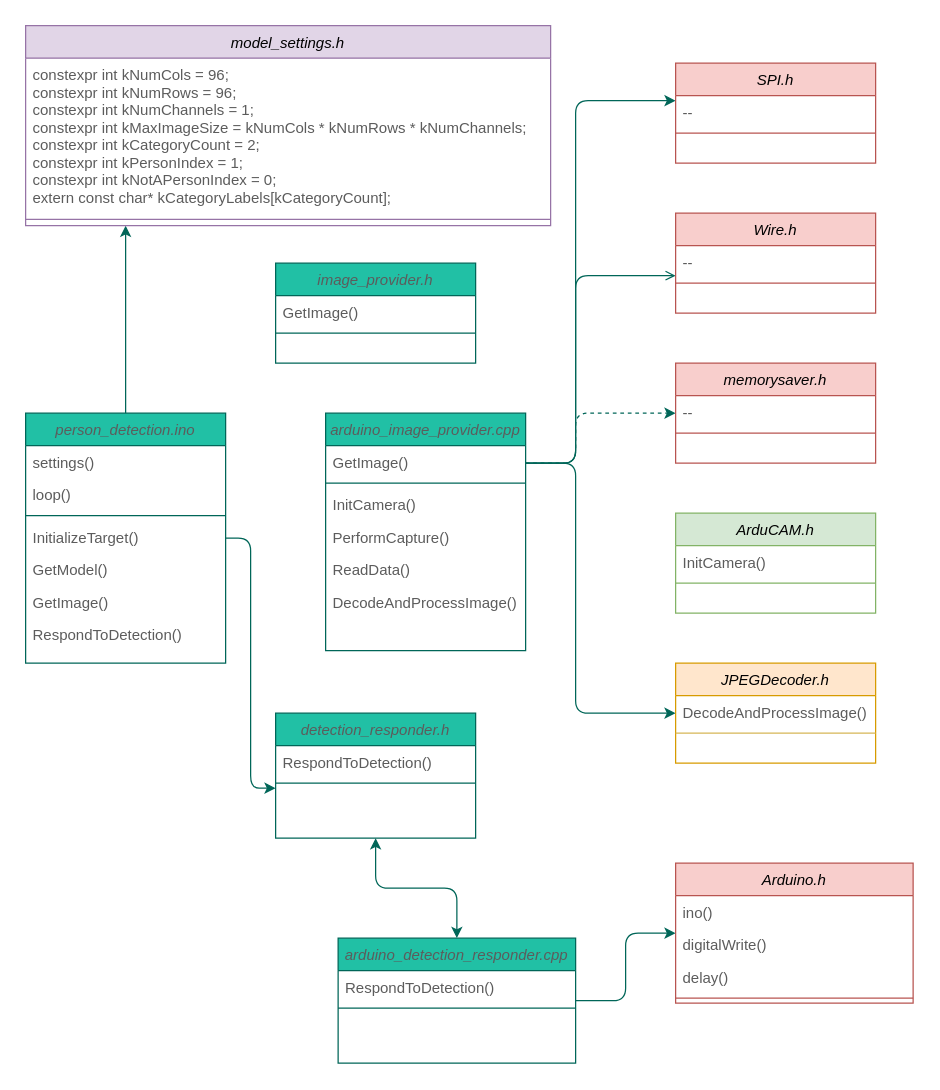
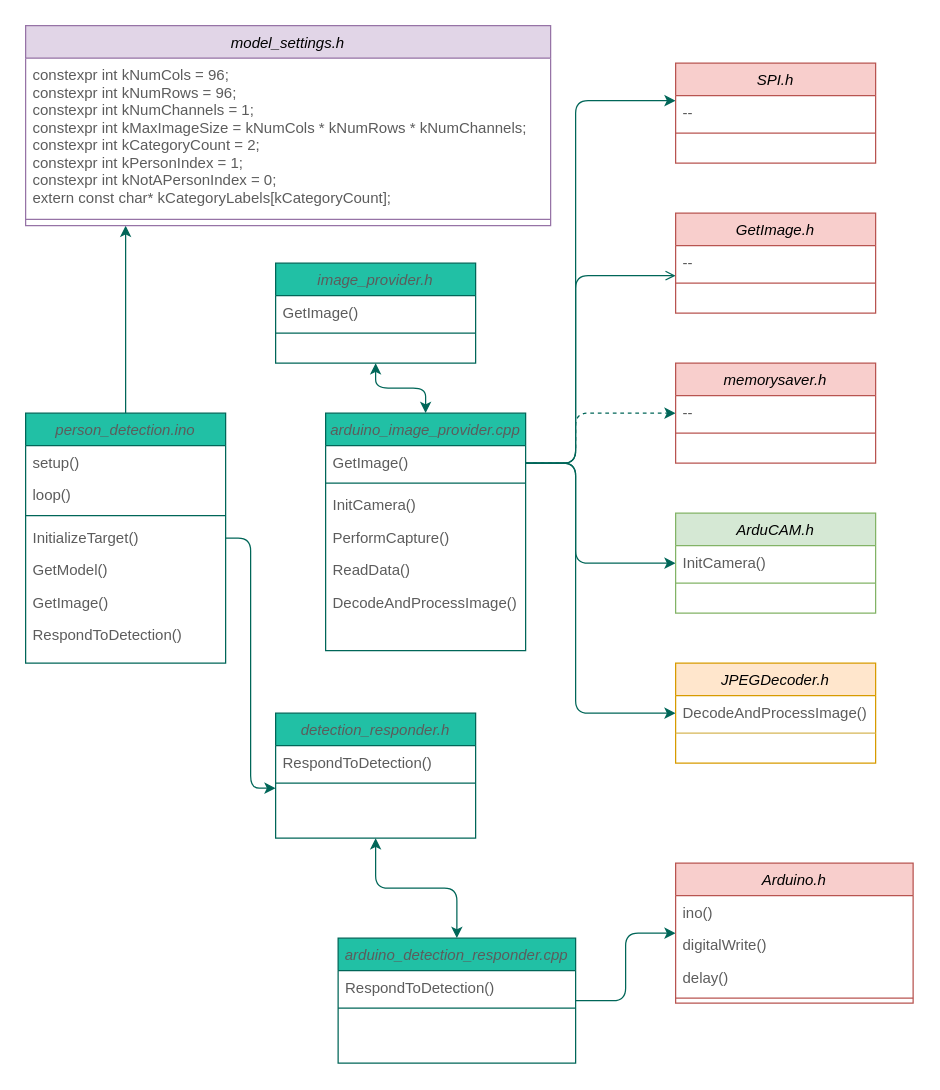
  <mxCell id="0" />
  <mxCell id="1" parent="0" />
  <mxCell id="2" value="" style="edgeStyle=orthogonalEdgeStyle;curved=0;rounded=1;sketch=0;orthogonalLoop=1;jettySize=auto;html=1;fontColor=#5C5C5C;startArrow=none;startFill=0;strokeColor=#006658;fillColor=#21C0A5;" parent="1" source="4" target="44" edge="1"><mxGeometry relative="1" as="geometry"><Array as="points"><mxPoint x="200" y="430" /><mxPoint x="200" y="630" /></Array></mxGeometry></mxCell>
  <mxCell id="3" value="" style="edgeStyle=orthogonalEdgeStyle;rounded=1;orthogonalLoop=1;jettySize=auto;html=1;sketch=0;shadow=0;strokeColor=#006658;" edge="1" parent="1" source="4" target="56"><mxGeometry relative="1" as="geometry"><Array as="points"><mxPoint x="100" y="70" /></Array></mxGeometry></mxCell>
  <mxCell id="4" value="person_detection.ino&#10;" style="swimlane;fontStyle=2;align=center;verticalAlign=top;childLayout=stackLayout;horizontal=1;startSize=26;horizontalStack=0;resizeParent=1;resizeLast=0;collapsible=1;marginBottom=0;rounded=0;shadow=0;strokeWidth=1;fillColor=#21C0A5;strokeColor=#006658;fontColor=#5C5C5C;direction=east;" parent="1" vertex="1"><mxGeometry x="20" y="330" width="160" height="200" as="geometry"><mxRectangle x="230" y="140" width="160" height="26" as="alternateBounds" /></mxGeometry></mxCell>
- <mxCell id="5" value="settings()" style="text;align=left;verticalAlign=top;spacingLeft=4;spacingRight=4;overflow=hidden;rotatable=0;points=[[0,0.5],[1,0.5]];portConstraint=eastwest;fontColor=#5C5C5C;" parent="4" vertex="1"><mxGeometry y="26" width="160" height="26" as="geometry" /></mxCell>
+ <mxCell id="5" value="setup()" style="text;align=left;verticalAlign=top;spacingLeft=4;spacingRight=4;overflow=hidden;rotatable=0;points=[[0,0.5],[1,0.5]];portConstraint=eastwest;fontColor=#5C5C5C;" parent="4" vertex="1"><mxGeometry y="26" width="160" height="26" as="geometry" /></mxCell>
  <mxCell id="6" value="loop()" style="text;align=left;verticalAlign=top;spacingLeft=4;spacingRight=4;overflow=hidden;rotatable=0;points=[[0,0.5],[1,0.5]];portConstraint=eastwest;rounded=0;shadow=0;html=0;fontColor=#5C5C5C;" parent="4" vertex="1"><mxGeometry y="52" width="160" height="26" as="geometry" /></mxCell>
  <mxCell id="7" value="" style="line;html=1;strokeWidth=1;align=left;verticalAlign=middle;spacingTop=-1;spacingLeft=3;spacingRight=3;rotatable=0;labelPosition=right;points=[];portConstraint=eastwest;fillColor=#21C0A5;strokeColor=#006658;fontColor=#5C5C5C;" parent="4" vertex="1"><mxGeometry y="78" width="160" height="8" as="geometry" /></mxCell>
  <mxCell id="8" value="InitializeTarget()" style="text;align=left;verticalAlign=top;spacingLeft=4;spacingRight=4;overflow=hidden;rotatable=0;points=[[0,0.5],[1,0.5]];portConstraint=eastwest;fontColor=#5C5C5C;" parent="4" vertex="1"><mxGeometry y="86" width="160" height="26" as="geometry" /></mxCell>
  <mxCell id="9" value="GetModel()" style="text;strokeColor=none;fillColor=none;align=left;verticalAlign=top;spacingLeft=4;spacingRight=4;overflow=hidden;rotatable=0;points=[[0,0.5],[1,0.5]];portConstraint=eastwest;fontColor=#5C5C5C;" parent="4" vertex="1"><mxGeometry y="112" width="160" height="26" as="geometry" /></mxCell>
  <mxCell id="10" value="GetImage()" style="text;strokeColor=none;fillColor=none;align=left;verticalAlign=top;spacingLeft=4;spacingRight=4;overflow=hidden;rotatable=0;points=[[0,0.5],[1,0.5]];portConstraint=eastwest;fontColor=#5C5C5C;" parent="4" vertex="1"><mxGeometry y="138" width="160" height="26" as="geometry" /></mxCell>
  <mxCell id="11" value="RespondToDetection()" style="text;strokeColor=none;fillColor=none;align=left;verticalAlign=top;spacingLeft=4;spacingRight=4;overflow=hidden;rotatable=0;points=[[0,0.5],[1,0.5]];portConstraint=eastwest;rounded=0;sketch=0;fontColor=#5C5C5C;" parent="4" vertex="1"><mxGeometry y="164" width="160" height="26" as="geometry" /></mxCell>
+ <mxCell id="12" value="" style="edgeStyle=orthogonalEdgeStyle;curved=0;rounded=1;sketch=0;orthogonalLoop=1;jettySize=auto;html=1;fontColor=#5C5C5C;strokeColor=#006658;fillColor=#21C0A5;startArrow=classic;startFill=1;" parent="1" source="13" target="21" edge="1"><mxGeometry relative="1" as="geometry" /></mxCell>
  <mxCell id="13" value="image_provider.h" style="swimlane;fontStyle=2;align=center;verticalAlign=top;childLayout=stackLayout;horizontal=1;startSize=26;horizontalStack=0;resizeParent=1;resizeLast=0;collapsible=1;marginBottom=0;rounded=0;shadow=0;strokeWidth=1;fillColor=#21C0A5;strokeColor=#006658;fontColor=#5C5C5C;direction=east;" parent="1" vertex="1"><mxGeometry x="220" y="210" width="160" height="80" as="geometry"><mxRectangle x="230" y="140" width="160" height="26" as="alternateBounds" /></mxGeometry></mxCell>
  <mxCell id="14" value="GetImage()" style="text;align=left;verticalAlign=top;spacingLeft=4;spacingRight=4;overflow=hidden;rotatable=0;points=[[0,0.5],[1,0.5]];portConstraint=eastwest;fontColor=#5C5C5C;" parent="13" vertex="1"><mxGeometry y="26" width="160" height="26" as="geometry" /></mxCell>
  <mxCell id="15" value="" style="line;html=1;strokeWidth=1;align=left;verticalAlign=middle;spacingTop=-1;spacingLeft=3;spacingRight=3;rotatable=0;labelPosition=right;points=[];portConstraint=eastwest;fillColor=#21C0A5;strokeColor=#006658;fontColor=#5C5C5C;" parent="13" vertex="1"><mxGeometry y="52" width="160" height="8" as="geometry" /></mxCell>
  <mxCell id="16" value="" style="edgeStyle=orthogonalEdgeStyle;curved=0;rounded=1;sketch=0;orthogonalLoop=1;jettySize=auto;html=1;fontColor=#5C5C5C;startArrow=none;startFill=0;strokeColor=#006658;fillColor=#21C0A5;" parent="1" source="21" target="28" edge="1"><mxGeometry relative="1" as="geometry"><Array as="points"><mxPoint x="460" y="370" /><mxPoint x="460" y="80" /></Array></mxGeometry></mxCell>
  <mxCell id="17" value="" style="edgeStyle=orthogonalEdgeStyle;curved=0;rounded=1;sketch=0;orthogonalLoop=1;jettySize=auto;html=1;fontColor=#5C5C5C;startArrow=none;startFill=0;strokeColor=#006658;fillColor=#21C0A5;endArrow=open;" parent="1" source="21" target="31" edge="1"><mxGeometry relative="1" as="geometry"><Array as="points"><mxPoint x="460" y="370" /><mxPoint x="460" y="220" /></Array></mxGeometry></mxCell>
  <mxCell id="18" value="" style="edgeStyle=orthogonalEdgeStyle;curved=0;rounded=1;sketch=0;orthogonalLoop=1;jettySize=auto;html=1;fontColor=#5C5C5C;startArrow=none;startFill=0;strokeColor=#006658;fillColor=#21C0A5;dashed=1;" parent="1" source="21" target="34" edge="1"><mxGeometry relative="1" as="geometry"><Array as="points"><mxPoint x="460" y="370" /><mxPoint x="460" y="330" /></Array></mxGeometry></mxCell>
+ <mxCell id="19" value="" style="edgeStyle=orthogonalEdgeStyle;curved=0;rounded=1;sketch=0;orthogonalLoop=1;jettySize=auto;html=1;fontColor=#5C5C5C;startArrow=none;startFill=0;strokeColor=#006658;fillColor=#21C0A5;" parent="1" source="21" target="37" edge="1"><mxGeometry relative="1" as="geometry"><Array as="points"><mxPoint x="460" y="370" /><mxPoint x="460" y="450" /></Array></mxGeometry></mxCell>
  <mxCell id="20" value="" style="edgeStyle=orthogonalEdgeStyle;curved=0;rounded=1;sketch=0;orthogonalLoop=1;jettySize=auto;html=1;fontColor=#5C5C5C;startArrow=none;startFill=0;strokeColor=#006658;fillColor=#21C0A5;" parent="1" source="21" target="40" edge="1"><mxGeometry relative="1" as="geometry"><Array as="points"><mxPoint x="460" y="370" /><mxPoint x="460" y="570" /></Array></mxGeometry></mxCell>
  <mxCell id="21" value="arduino_image_provider.cpp" style="swimlane;fontStyle=2;align=center;verticalAlign=top;childLayout=stackLayout;horizontal=1;startSize=26;horizontalStack=0;resizeParent=1;resizeLast=0;collapsible=1;marginBottom=0;rounded=0;shadow=0;strokeWidth=1;fillColor=#21C0A5;strokeColor=#006658;fontColor=#5C5C5C;direction=east;" parent="1" vertex="1"><mxGeometry x="260" y="330" width="160" height="190" as="geometry"><mxRectangle x="230" y="140" width="160" height="26" as="alternateBounds" /></mxGeometry></mxCell>
  <mxCell id="22" value="GetImage()" style="text;align=left;verticalAlign=top;spacingLeft=4;spacingRight=4;overflow=hidden;rotatable=0;points=[[0,0.5],[1,0.5]];portConstraint=eastwest;fontColor=#5C5C5C;" parent="21" vertex="1"><mxGeometry y="26" width="160" height="26" as="geometry" /></mxCell>
  <mxCell id="23" value="" style="line;html=1;strokeWidth=1;align=left;verticalAlign=middle;spacingTop=-1;spacingLeft=3;spacingRight=3;rotatable=0;labelPosition=right;points=[];portConstraint=eastwest;fillColor=#21C0A5;strokeColor=#006658;fontColor=#5C5C5C;" parent="21" vertex="1"><mxGeometry y="52" width="160" height="8" as="geometry" /></mxCell>
  <mxCell id="24" value="InitCamera()" style="text;align=left;verticalAlign=top;spacingLeft=4;spacingRight=4;overflow=hidden;rotatable=0;points=[[0,0.5],[1,0.5]];portConstraint=eastwest;fontColor=#5C5C5C;" parent="21" vertex="1"><mxGeometry y="60" width="160" height="26" as="geometry" /></mxCell>
  <mxCell id="25" value="PerformCapture()" style="text;strokeColor=none;fillColor=none;align=left;verticalAlign=top;spacingLeft=4;spacingRight=4;overflow=hidden;rotatable=0;points=[[0,0.5],[1,0.5]];portConstraint=eastwest;rounded=0;sketch=0;fontColor=#5C5C5C;" parent="21" vertex="1"><mxGeometry y="86" width="160" height="26" as="geometry" /></mxCell>
  <mxCell id="26" value="ReadData()" style="text;strokeColor=none;fillColor=none;align=left;verticalAlign=top;spacingLeft=4;spacingRight=4;overflow=hidden;rotatable=0;points=[[0,0.5],[1,0.5]];portConstraint=eastwest;rounded=0;sketch=0;fontColor=#5C5C5C;" parent="21" vertex="1"><mxGeometry y="112" width="160" height="26" as="geometry" /></mxCell>
  <mxCell id="27" value="DecodeAndProcessImage()" style="text;strokeColor=none;fillColor=none;align=left;verticalAlign=top;spacingLeft=4;spacingRight=4;overflow=hidden;rotatable=0;points=[[0,0.5],[1,0.5]];portConstraint=eastwest;rounded=0;sketch=0;fontColor=#5C5C5C;" parent="21" vertex="1"><mxGeometry y="138" width="160" height="26" as="geometry" /></mxCell>
  <mxCell id="28" value="SPI.h" style="swimlane;fontStyle=2;align=center;verticalAlign=top;childLayout=stackLayout;horizontal=1;startSize=26;horizontalStack=0;resizeParent=1;resizeLast=0;collapsible=1;marginBottom=0;rounded=0;shadow=0;strokeWidth=1;fillColor=#f8cecc;strokeColor=#b85450;direction=east;" parent="1" vertex="1"><mxGeometry x="540" y="50" width="160" height="80" as="geometry"><mxRectangle x="230" y="140" width="160" height="26" as="alternateBounds" /></mxGeometry></mxCell>
  <mxCell id="29" value="--" style="text;align=left;verticalAlign=top;spacingLeft=4;spacingRight=4;overflow=hidden;rotatable=0;points=[[0,0.5],[1,0.5]];portConstraint=eastwest;fontColor=#5C5C5C;" parent="28" vertex="1"><mxGeometry y="26" width="160" height="26" as="geometry" /></mxCell>
  <mxCell id="30" value="" style="line;html=1;strokeWidth=1;align=left;verticalAlign=middle;spacingTop=-1;spacingLeft=3;spacingRight=3;rotatable=0;labelPosition=right;points=[];portConstraint=eastwest;fillColor=#f8cecc;strokeColor=#b85450;" parent="28" vertex="1"><mxGeometry y="52" width="160" height="8" as="geometry" /></mxCell>
- <mxCell id="31" value="Wire.h" style="swimlane;fontStyle=2;align=center;verticalAlign=top;childLayout=stackLayout;horizontal=1;startSize=26;horizontalStack=0;resizeParent=1;resizeLast=0;collapsible=1;marginBottom=0;rounded=0;shadow=0;strokeWidth=1;fillColor=#f8cecc;strokeColor=#b85450;direction=east;" parent="1" vertex="1"><mxGeometry x="540" y="170" width="160" height="80" as="geometry"><mxRectangle x="230" y="140" width="160" height="26" as="alternateBounds" /></mxGeometry></mxCell>
+ <mxCell id="31" value="GetImage.h" style="swimlane;fontStyle=2;align=center;verticalAlign=top;childLayout=stackLayout;horizontal=1;startSize=26;horizontalStack=0;resizeParent=1;resizeLast=0;collapsible=1;marginBottom=0;rounded=0;shadow=0;strokeWidth=1;fillColor=#f8cecc;strokeColor=#b85450;direction=east;" parent="1" vertex="1"><mxGeometry x="540" y="170" width="160" height="80" as="geometry"><mxRectangle x="230" y="140" width="160" height="26" as="alternateBounds" /></mxGeometry></mxCell>
  <mxCell id="32" value="--" style="text;align=left;verticalAlign=top;spacingLeft=4;spacingRight=4;overflow=hidden;rotatable=0;points=[[0,0.5],[1,0.5]];portConstraint=eastwest;fontColor=#5C5C5C;" parent="31" vertex="1"><mxGeometry y="26" width="160" height="26" as="geometry" /></mxCell>
  <mxCell id="33" value="" style="line;html=1;strokeWidth=1;align=left;verticalAlign=middle;spacingTop=-1;spacingLeft=3;spacingRight=3;rotatable=0;labelPosition=right;points=[];portConstraint=eastwest;fillColor=#f8cecc;strokeColor=#b85450;" parent="31" vertex="1"><mxGeometry y="52" width="160" height="8" as="geometry" /></mxCell>
  <mxCell id="34" value="memorysaver.h" style="swimlane;fontStyle=2;align=center;verticalAlign=top;childLayout=stackLayout;horizontal=1;startSize=26;horizontalStack=0;resizeParent=1;resizeLast=0;collapsible=1;marginBottom=0;rounded=0;shadow=0;strokeWidth=1;fillColor=#f8cecc;strokeColor=#b85450;direction=east;" parent="1" vertex="1"><mxGeometry x="540" y="290" width="160" height="80" as="geometry"><mxRectangle x="230" y="140" width="160" height="26" as="alternateBounds" /></mxGeometry></mxCell>
  <mxCell id="35" value="--" style="text;align=left;verticalAlign=top;spacingLeft=4;spacingRight=4;overflow=hidden;rotatable=0;points=[[0,0.5],[1,0.5]];portConstraint=eastwest;fontColor=#5C5C5C;" parent="34" vertex="1"><mxGeometry y="26" width="160" height="26" as="geometry" /></mxCell>
  <mxCell id="36" value="" style="line;html=1;strokeWidth=1;align=left;verticalAlign=middle;spacingTop=-1;spacingLeft=3;spacingRight=3;rotatable=0;labelPosition=right;points=[];portConstraint=eastwest;fillColor=#f8cecc;strokeColor=#b85450;" parent="34" vertex="1"><mxGeometry y="52" width="160" height="8" as="geometry" /></mxCell>
  <mxCell id="37" value="ArduCAM.h" style="swimlane;fontStyle=2;align=center;verticalAlign=top;childLayout=stackLayout;horizontal=1;startSize=26;horizontalStack=0;resizeParent=1;resizeLast=0;collapsible=1;marginBottom=0;rounded=0;shadow=0;strokeWidth=1;fillColor=#d5e8d4;strokeColor=#82b366;direction=east;" parent="1" vertex="1"><mxGeometry x="540" y="410" width="160" height="80" as="geometry"><mxRectangle x="230" y="140" width="160" height="26" as="alternateBounds" /></mxGeometry></mxCell>
  <mxCell id="38" value="InitCamera()" style="text;align=left;verticalAlign=top;spacingLeft=4;spacingRight=4;overflow=hidden;rotatable=0;points=[[0,0.5],[1,0.5]];portConstraint=eastwest;fontColor=#5C5C5C;" parent="37" vertex="1"><mxGeometry y="26" width="160" height="26" as="geometry" /></mxCell>
  <mxCell id="39" value="" style="line;html=1;strokeWidth=1;align=left;verticalAlign=middle;spacingTop=-1;spacingLeft=3;spacingRight=3;rotatable=0;labelPosition=right;points=[];portConstraint=eastwest;fillColor=#d5e8d4;strokeColor=#82b366;" parent="37" vertex="1"><mxGeometry y="52" width="160" height="8" as="geometry" /></mxCell>
  <mxCell id="40" value="JPEGDecoder.h" style="swimlane;fontStyle=2;align=center;verticalAlign=top;childLayout=stackLayout;horizontal=1;startSize=26;horizontalStack=0;resizeParent=1;resizeLast=0;collapsible=1;marginBottom=0;rounded=0;shadow=0;strokeWidth=1;fillColor=#ffe6cc;strokeColor=#d79b00;direction=east;" parent="1" vertex="1"><mxGeometry x="540" y="530" width="160" height="80" as="geometry"><mxRectangle x="230" y="140" width="160" height="26" as="alternateBounds" /></mxGeometry></mxCell>
  <mxCell id="41" value="DecodeAndProcessImage()" style="text;align=left;verticalAlign=top;spacingLeft=4;spacingRight=4;overflow=hidden;rotatable=0;points=[[0,0.5],[1,0.5]];portConstraint=eastwest;fontColor=#5C5C5C;" parent="40" vertex="1"><mxGeometry y="26" width="160" height="26" as="geometry" /></mxCell>
  <mxCell id="42" value="" style="line;html=1;strokeWidth=1;align=left;verticalAlign=middle;spacingTop=-1;spacingLeft=3;spacingRight=3;rotatable=0;labelPosition=right;points=[];portConstraint=eastwest;fillColor=#fff2cc;strokeColor=#d6b656;" parent="40" vertex="1"><mxGeometry y="52" width="160" height="8" as="geometry" /></mxCell>
  <mxCell id="43" value="" style="edgeStyle=orthogonalEdgeStyle;curved=0;rounded=1;sketch=0;orthogonalLoop=1;jettySize=auto;html=1;fontColor=#5C5C5C;startArrow=classic;startFill=1;strokeColor=#006658;fillColor=#21C0A5;" parent="1" source="44" target="48" edge="1"><mxGeometry relative="1" as="geometry" /></mxCell>
  <mxCell id="44" value="detection_responder.h" style="swimlane;fontStyle=2;align=center;verticalAlign=top;childLayout=stackLayout;horizontal=1;startSize=26;horizontalStack=0;resizeParent=1;resizeLast=0;collapsible=1;marginBottom=0;rounded=0;shadow=0;strokeWidth=1;fillColor=#21C0A5;strokeColor=#006658;fontColor=#5C5C5C;direction=east;" parent="1" vertex="1"><mxGeometry x="220" y="570" width="160" height="100" as="geometry"><mxRectangle x="230" y="140" width="160" height="26" as="alternateBounds" /></mxGeometry></mxCell>
  <mxCell id="45" value="RespondToDetection()" style="text;align=left;verticalAlign=top;spacingLeft=4;spacingRight=4;overflow=hidden;rotatable=0;points=[[0,0.5],[1,0.5]];portConstraint=eastwest;fontColor=#5C5C5C;" parent="44" vertex="1"><mxGeometry y="26" width="160" height="26" as="geometry" /></mxCell>
  <mxCell id="46" value="" style="line;html=1;strokeWidth=1;align=left;verticalAlign=middle;spacingTop=-1;spacingLeft=3;spacingRight=3;rotatable=0;labelPosition=right;points=[];portConstraint=eastwest;fillColor=#21C0A5;strokeColor=#006658;fontColor=#5C5C5C;" parent="44" vertex="1"><mxGeometry y="52" width="160" height="8" as="geometry" /></mxCell>
  <mxCell id="47" value="" style="edgeStyle=orthogonalEdgeStyle;curved=0;rounded=1;sketch=0;orthogonalLoop=1;jettySize=auto;html=1;fontColor=#5C5C5C;startArrow=none;startFill=0;strokeColor=#006658;fillColor=#21C0A5;" parent="1" source="48" target="51" edge="1"><mxGeometry relative="1" as="geometry" /></mxCell>
  <mxCell id="48" value="arduino_detection_responder.cpp" style="swimlane;fontStyle=2;align=center;verticalAlign=top;childLayout=stackLayout;horizontal=1;startSize=26;horizontalStack=0;resizeParent=1;resizeLast=0;collapsible=1;marginBottom=0;rounded=0;shadow=0;strokeWidth=1;fillColor=#21C0A5;strokeColor=#006658;fontColor=#5C5C5C;direction=east;" parent="1" vertex="1"><mxGeometry x="270" y="750" width="190" height="100" as="geometry"><mxRectangle x="230" y="140" width="160" height="26" as="alternateBounds" /></mxGeometry></mxCell>
  <mxCell id="49" value="RespondToDetection()" style="text;align=left;verticalAlign=top;spacingLeft=4;spacingRight=4;overflow=hidden;rotatable=0;points=[[0,0.5],[1,0.5]];portConstraint=eastwest;fontColor=#5C5C5C;" parent="48" vertex="1"><mxGeometry y="26" width="190" height="26" as="geometry" /></mxCell>
  <mxCell id="50" value="" style="line;html=1;strokeWidth=1;align=left;verticalAlign=middle;spacingTop=-1;spacingLeft=3;spacingRight=3;rotatable=0;labelPosition=right;points=[];portConstraint=eastwest;fillColor=#21C0A5;strokeColor=#006658;fontColor=#5C5C5C;" parent="48" vertex="1"><mxGeometry y="52" width="190" height="8" as="geometry" /></mxCell>
  <mxCell id="51" value="Arduino.h" style="swimlane;fontStyle=2;align=center;verticalAlign=top;childLayout=stackLayout;horizontal=1;startSize=26;horizontalStack=0;resizeParent=1;resizeLast=0;collapsible=1;marginBottom=0;rounded=0;shadow=0;strokeWidth=1;fillColor=#f8cecc;strokeColor=#b85450;direction=east;" parent="1" vertex="1"><mxGeometry x="540" y="690" width="190" height="112" as="geometry"><mxRectangle x="230" y="140" width="160" height="26" as="alternateBounds" /></mxGeometry></mxCell>
  <mxCell id="52" value="ino()" style="text;align=left;verticalAlign=top;spacingLeft=4;spacingRight=4;overflow=hidden;rotatable=0;points=[[0,0.5],[1,0.5]];portConstraint=eastwest;fontColor=#5C5C5C;" parent="51" vertex="1"><mxGeometry y="26" width="190" height="26" as="geometry" /></mxCell>
  <mxCell id="53" value="digitalWrite()" style="text;align=left;verticalAlign=top;spacingLeft=4;spacingRight=4;overflow=hidden;rotatable=0;points=[[0,0.5],[1,0.5]];portConstraint=eastwest;fontColor=#5C5C5C;" parent="51" vertex="1"><mxGeometry y="52" width="190" height="26" as="geometry" /></mxCell>
  <mxCell id="54" value="delay()" style="text;align=left;verticalAlign=top;spacingLeft=4;spacingRight=4;overflow=hidden;rotatable=0;points=[[0,0.5],[1,0.5]];portConstraint=eastwest;fontColor=#5C5C5C;" parent="51" vertex="1"><mxGeometry y="78" width="190" height="26" as="geometry" /></mxCell>
  <mxCell id="55" value="" style="line;html=1;strokeWidth=1;align=left;verticalAlign=middle;spacingTop=-1;spacingLeft=3;spacingRight=3;rotatable=0;labelPosition=right;points=[];portConstraint=eastwest;fillColor=#f8cecc;strokeColor=#b85450;" parent="51" vertex="1"><mxGeometry y="104" width="190" height="8" as="geometry" /></mxCell>
  <mxCell id="56" value="model_settings.h" style="swimlane;fontStyle=2;align=center;verticalAlign=top;childLayout=stackLayout;horizontal=1;startSize=26;horizontalStack=0;resizeParent=1;resizeLast=0;collapsible=1;marginBottom=0;rounded=0;shadow=0;strokeWidth=1;fillColor=#e1d5e7;strokeColor=#9673a6;direction=east;" vertex="1" parent="1"><mxGeometry x="20" y="20" width="420" height="160" as="geometry"><mxRectangle x="230" y="140" width="160" height="26" as="alternateBounds" /></mxGeometry></mxCell>
  <mxCell id="57" value="constexpr int kNumCols = 96;&#10;constexpr int kNumRows = 96;&#10;constexpr int kNumChannels = 1;&#10;constexpr int kMaxImageSize = kNumCols * kNumRows * kNumChannels;&#10;constexpr int kCategoryCount = 2;&#10;constexpr int kPersonIndex = 1;&#10;constexpr int kNotAPersonIndex = 0;&#10;extern const char* kCategoryLabels[kCategoryCount];" style="text;align=left;verticalAlign=top;spacingLeft=4;spacingRight=4;overflow=hidden;rotatable=0;points=[[0,0.5],[1,0.5]];portConstraint=eastwest;fontColor=#5C5C5C;" vertex="1" parent="56"><mxGeometry y="26" width="420" height="124" as="geometry" /></mxCell>
  <mxCell id="58" value="" style="line;html=1;strokeWidth=1;align=left;verticalAlign=middle;spacingTop=-1;spacingLeft=3;spacingRight=3;rotatable=0;labelPosition=right;points=[];portConstraint=eastwest;fillColor=#e1d5e7;strokeColor=#9673a6;" vertex="1" parent="56"><mxGeometry y="150" width="420" height="10" as="geometry" /></mxCell>
